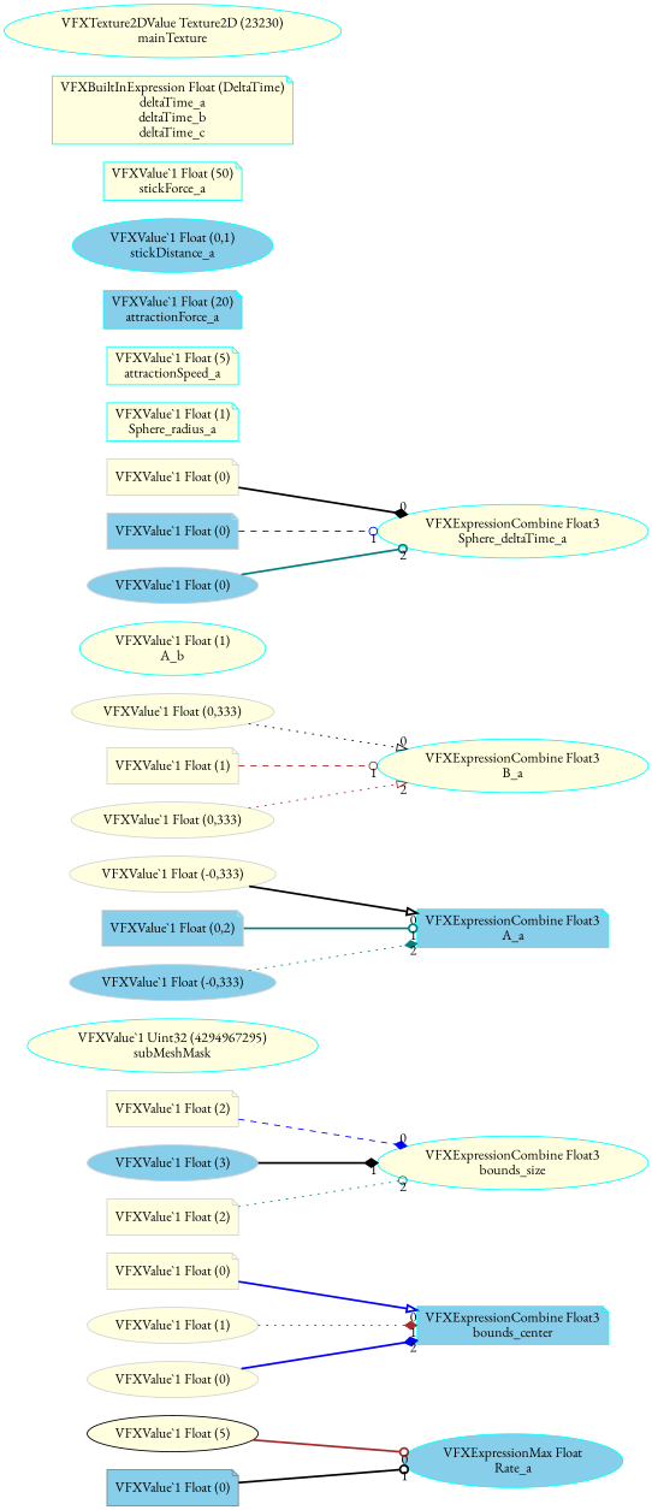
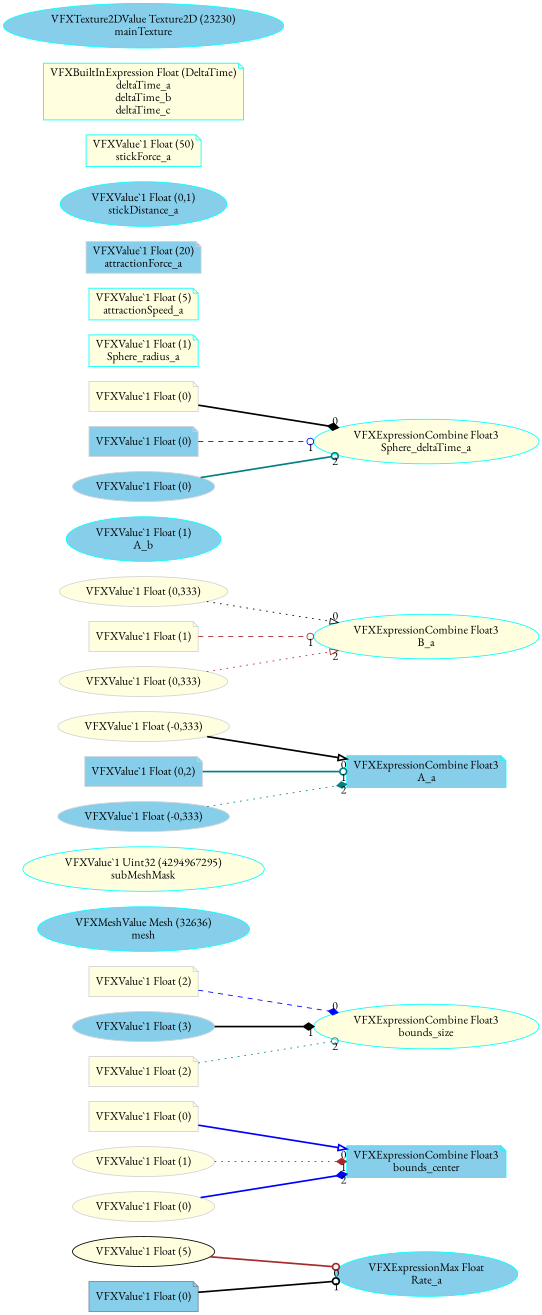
  digraph {
    fontname="EB Garamond"
    rankdir=LR
    node [color=cyan fillcolor=lightyellow fontname="EB Garamond" shape=ellipse style=filled]
    edge [arrowhead=odot color=black fontname="EB Garamond" headlabel=0 style=bold]
    n1 [fillcolor=skyblue label="VFXExpressionMax Float\nRate_a"]
    n2 [label="VFXValue`1 Float (5)" color=""]
    n3 [color=lightslategray fillcolor=skyblue label="VFXValue`1 Float (0)" shape=note]
    n4 [fillcolor=skyblue label="VFXExpressionCombine Float3\nbounds_center" shape=note]
    n5 [color=lightgray label="VFXValue`1 Float (0)" shape=note]
    n6 [color=lightgray label="VFXValue`1 Float (1)"]
    n7 [color=lightgray label="VFXValue`1 Float (0)"]
    n8 [label="VFXExpressionCombine Float3\nbounds_size"]
    n9 [color=lightgray label="VFXValue`1 Float (2)" shape=note]
    n10 [color=lightgray fillcolor=skyblue label="VFXValue`1 Float (3)"]
    n11 [color=lightgray label="VFXValue`1 Float (2)" shape=note]
+   n12 [fillcolor=skyblue label="VFXMeshValue Mesh (32636)\nmesh"]
    n13 [label="VFXValue`1 Uint32 (4294967295)\nsubMeshMask"]
    n14 [fillcolor=skyblue label="VFXExpressionCombine Float3\nA_a" shape=note]
    n15 [color=lightgray label="VFXValue`1 Float (-0,333)"]
    n16 [color=lightgray fillcolor=skyblue label="VFXValue`1 Float (0,2)" shape=note]
    n17 [color=lightgray fillcolor=skyblue label="VFXValue`1 Float (-0,333)"]
    n18 [label="VFXExpressionCombine Float3\nB_a"]
    n19 [color=lightgray label="VFXValue`1 Float (0,333)"]
    n20 [color=lightgray label="VFXValue`1 Float (1)" shape=note]
    n21 [color=lightgray label="VFXValue`1 Float (0,333)"]
-   n22 [label="VFXValue`1 Float (1)\nA_b"]
+   n22 [fillcolor=skyblue label="VFXValue`1 Float (1)\nA_b"]
    n23 [label="VFXExpressionCombine Float3\nSphere_deltaTime_a"]
    n24 [color=lightgray label="VFXValue`1 Float (0)" shape=note]
    n25 [color=lightgray fillcolor=skyblue label="VFXValue`1 Float (0)" shape=note]
    n26 [color=lightgray fillcolor=skyblue label="VFXValue`1 Float (0)"]
    n27 [label="VFXValue`1 Float (1)\nSphere_radius_a" shape=note]
    n28 [label="VFXValue`1 Float (5)\nattractionSpeed_a" shape=note]
-   n29 [fillcolor=skyblue label="VFXValue`1 Float (20)\nattractionForce_a" shape=note]
+   n29 [color=lightgray fillcolor=skyblue label="VFXValue`1 Float (20)\nattractionForce_a" shape=note]
    n30 [fillcolor=skyblue label="VFXValue`1 Float (0,1)\nstickDistance_a"]
    n31 [label="VFXValue`1 Float (50)\nstickForce_a" shape=note]
    n32 [label="VFXBuiltInExpression Float (DeltaTime)\ndeltaTime_a\ndeltaTime_b\ndeltaTime_c" shape=note]
-   n33 [label="VFXTexture2DValue Texture2D (23230)\nmainTexture"]
+   n33 [fillcolor=skyblue label="VFXTexture2DValue Texture2D (23230)\nmainTexture"]
    n2 -> n1 [color=brown]
    n3 -> n1 [headlabel=1]
    n5 -> n4 [arrowhead=onormal color=blue]
    n6 -> n4 [arrowhead=diamond color=brown headlabel=1 style=dotted]
    n7 -> n4 [arrowhead=diamond color=blue headlabel=2]
    n9 -> n8 [arrowhead=diamond color=blue style=dashed]
    n10 -> n8 [arrowhead=diamond headlabel=1]
    n11 -> n8 [color=teal headlabel=2 style=dotted]
    n15 -> n14 [arrowhead=onormal]
    n16 -> n14 [color=teal headlabel=1]
    n17 -> n14 [arrowhead=diamond color=teal headlabel=2 style=dotted]
    n19 -> n18 [arrowhead=onormal style=dotted]
    n20 -> n18 [color=brown headlabel=1 style=dashed]
    n21 -> n18 [arrowhead=onormal color=brown headlabel=2 style=dotted]
    n24 -> n23 [arrowhead=diamond]
    n25 -> n23 [color=blue headlabel=1 style=dashed]
    n26 -> n23 [color=teal headlabel=2]
  }
